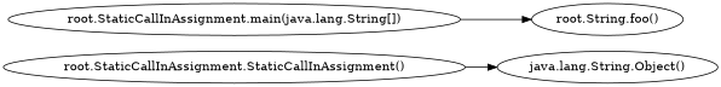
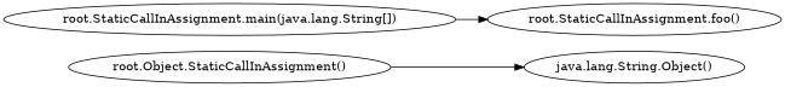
  digraph {
    rankdir=LR
-   n1 [label="root.StaticCallInAssignment.StaticCallInAssignment()"]
+   n1 [label="root.Object.StaticCallInAssignment()"]
    n2 [label="java.lang.String.Object()"]
-   n3 [label="root.String.foo()"]
+   n3 [label="root.StaticCallInAssignment.foo()"]
    n4 [label="root.StaticCallInAssignment.main(java.lang.String[])"]
    n1 -> n2
    n4 -> n3
  }
